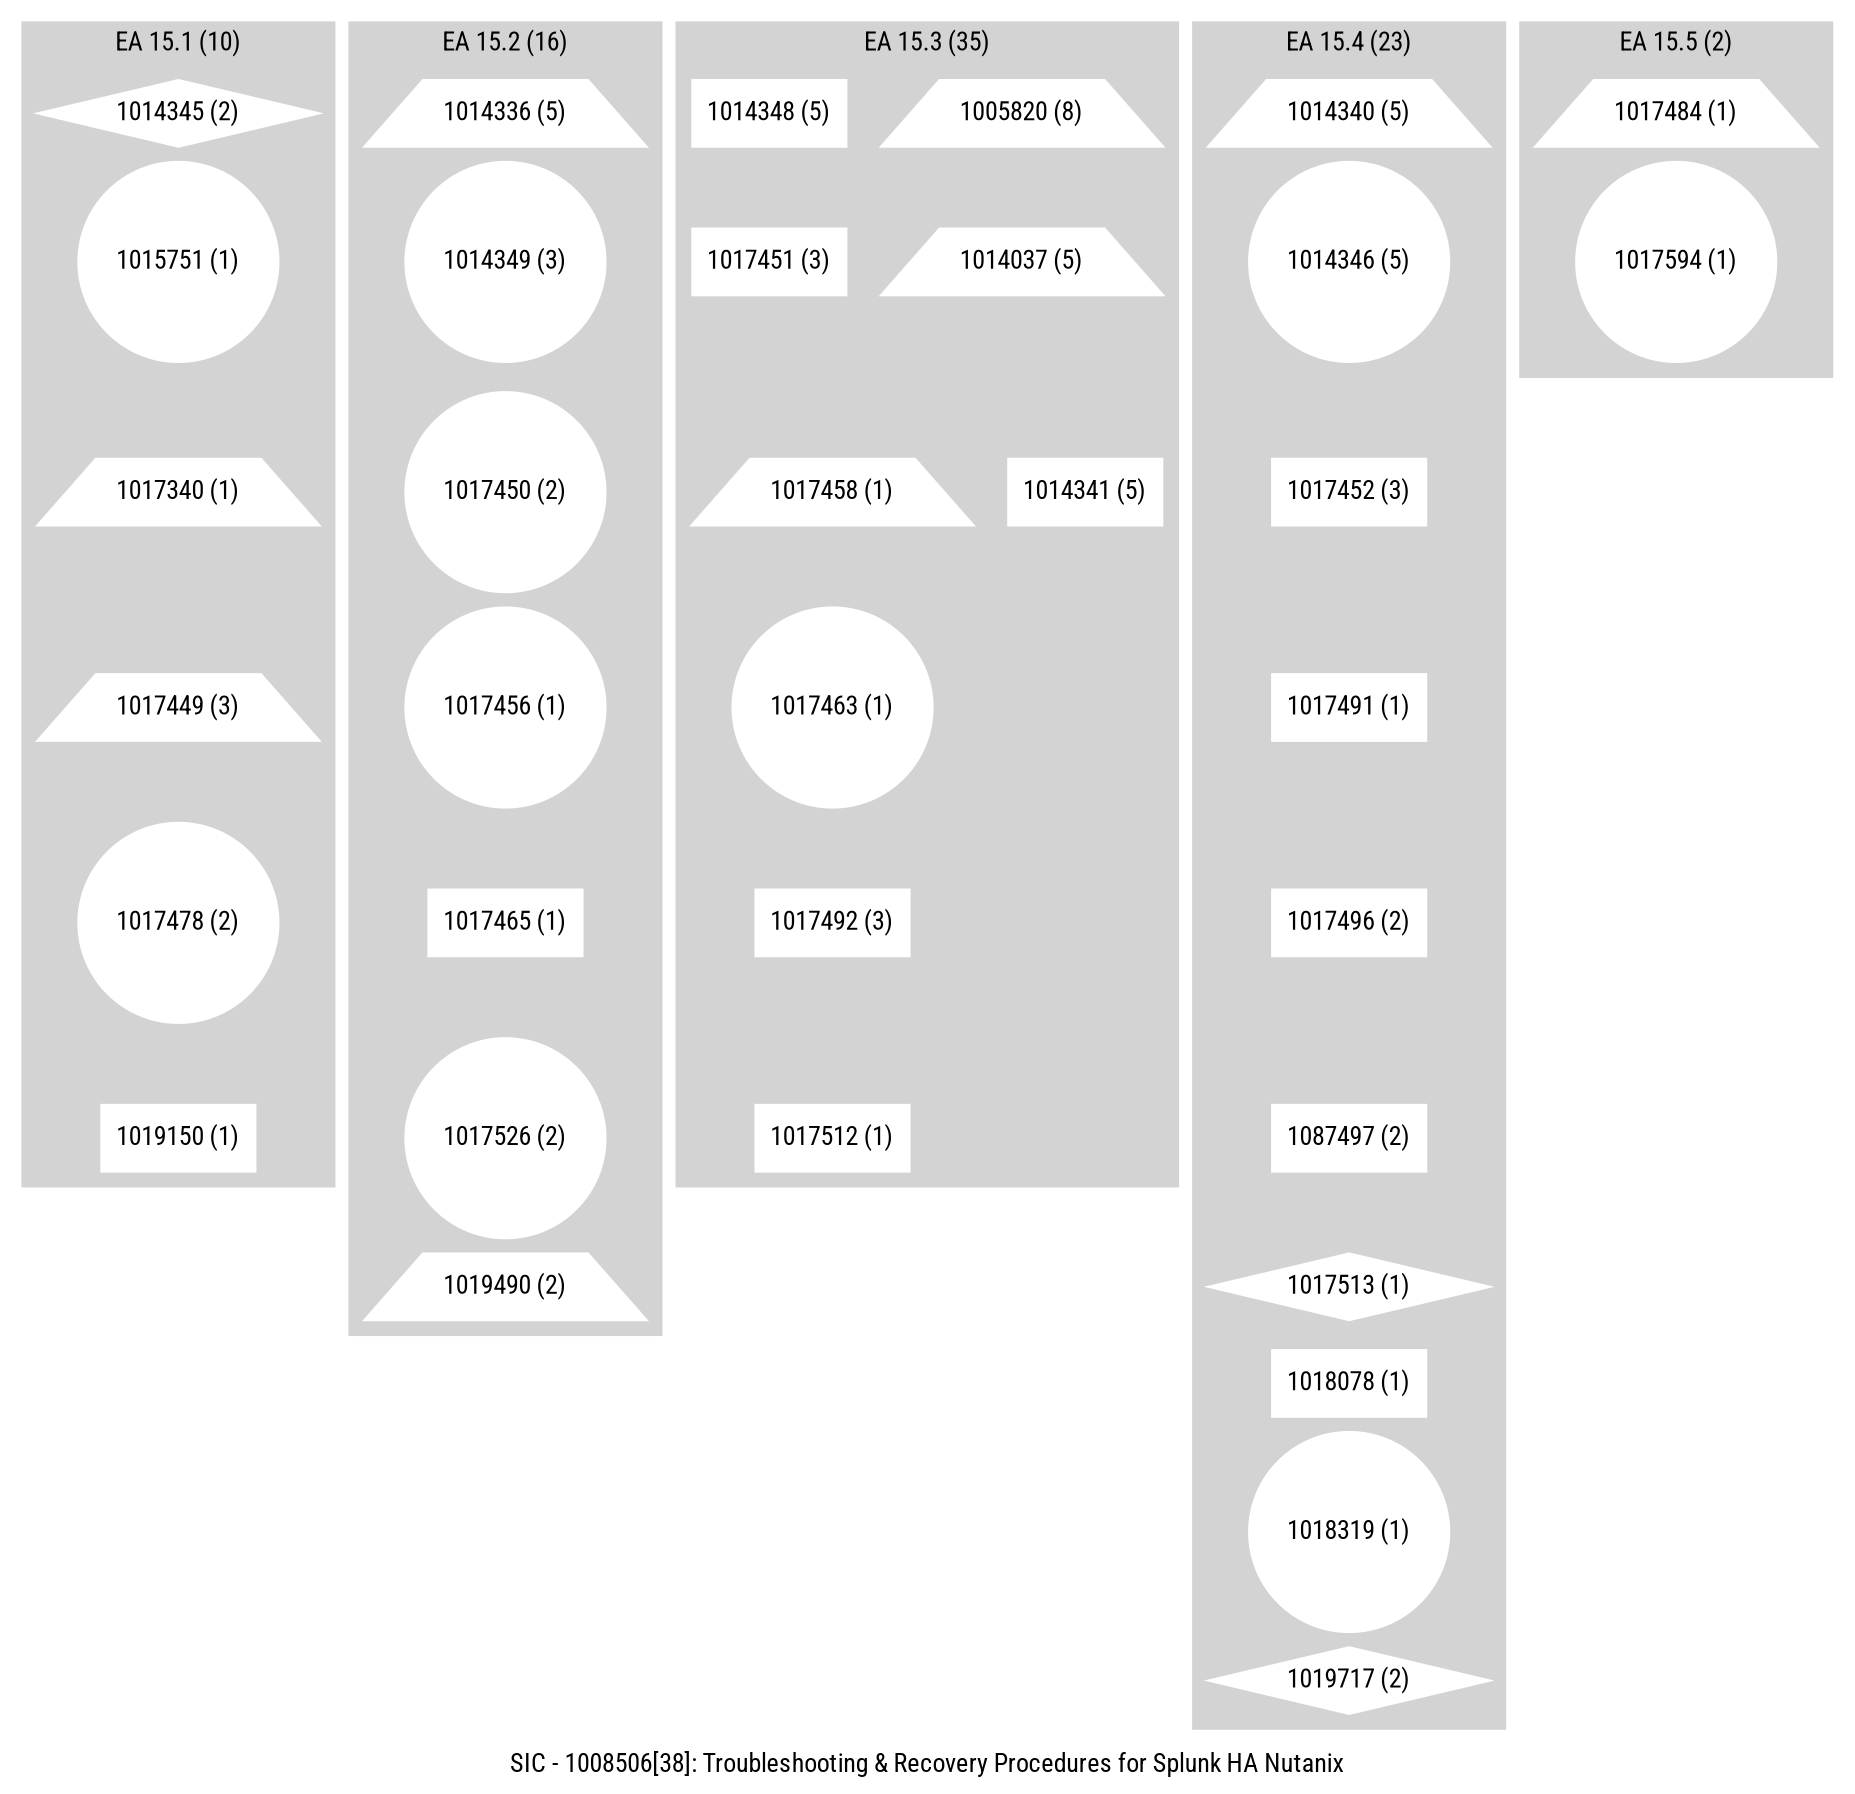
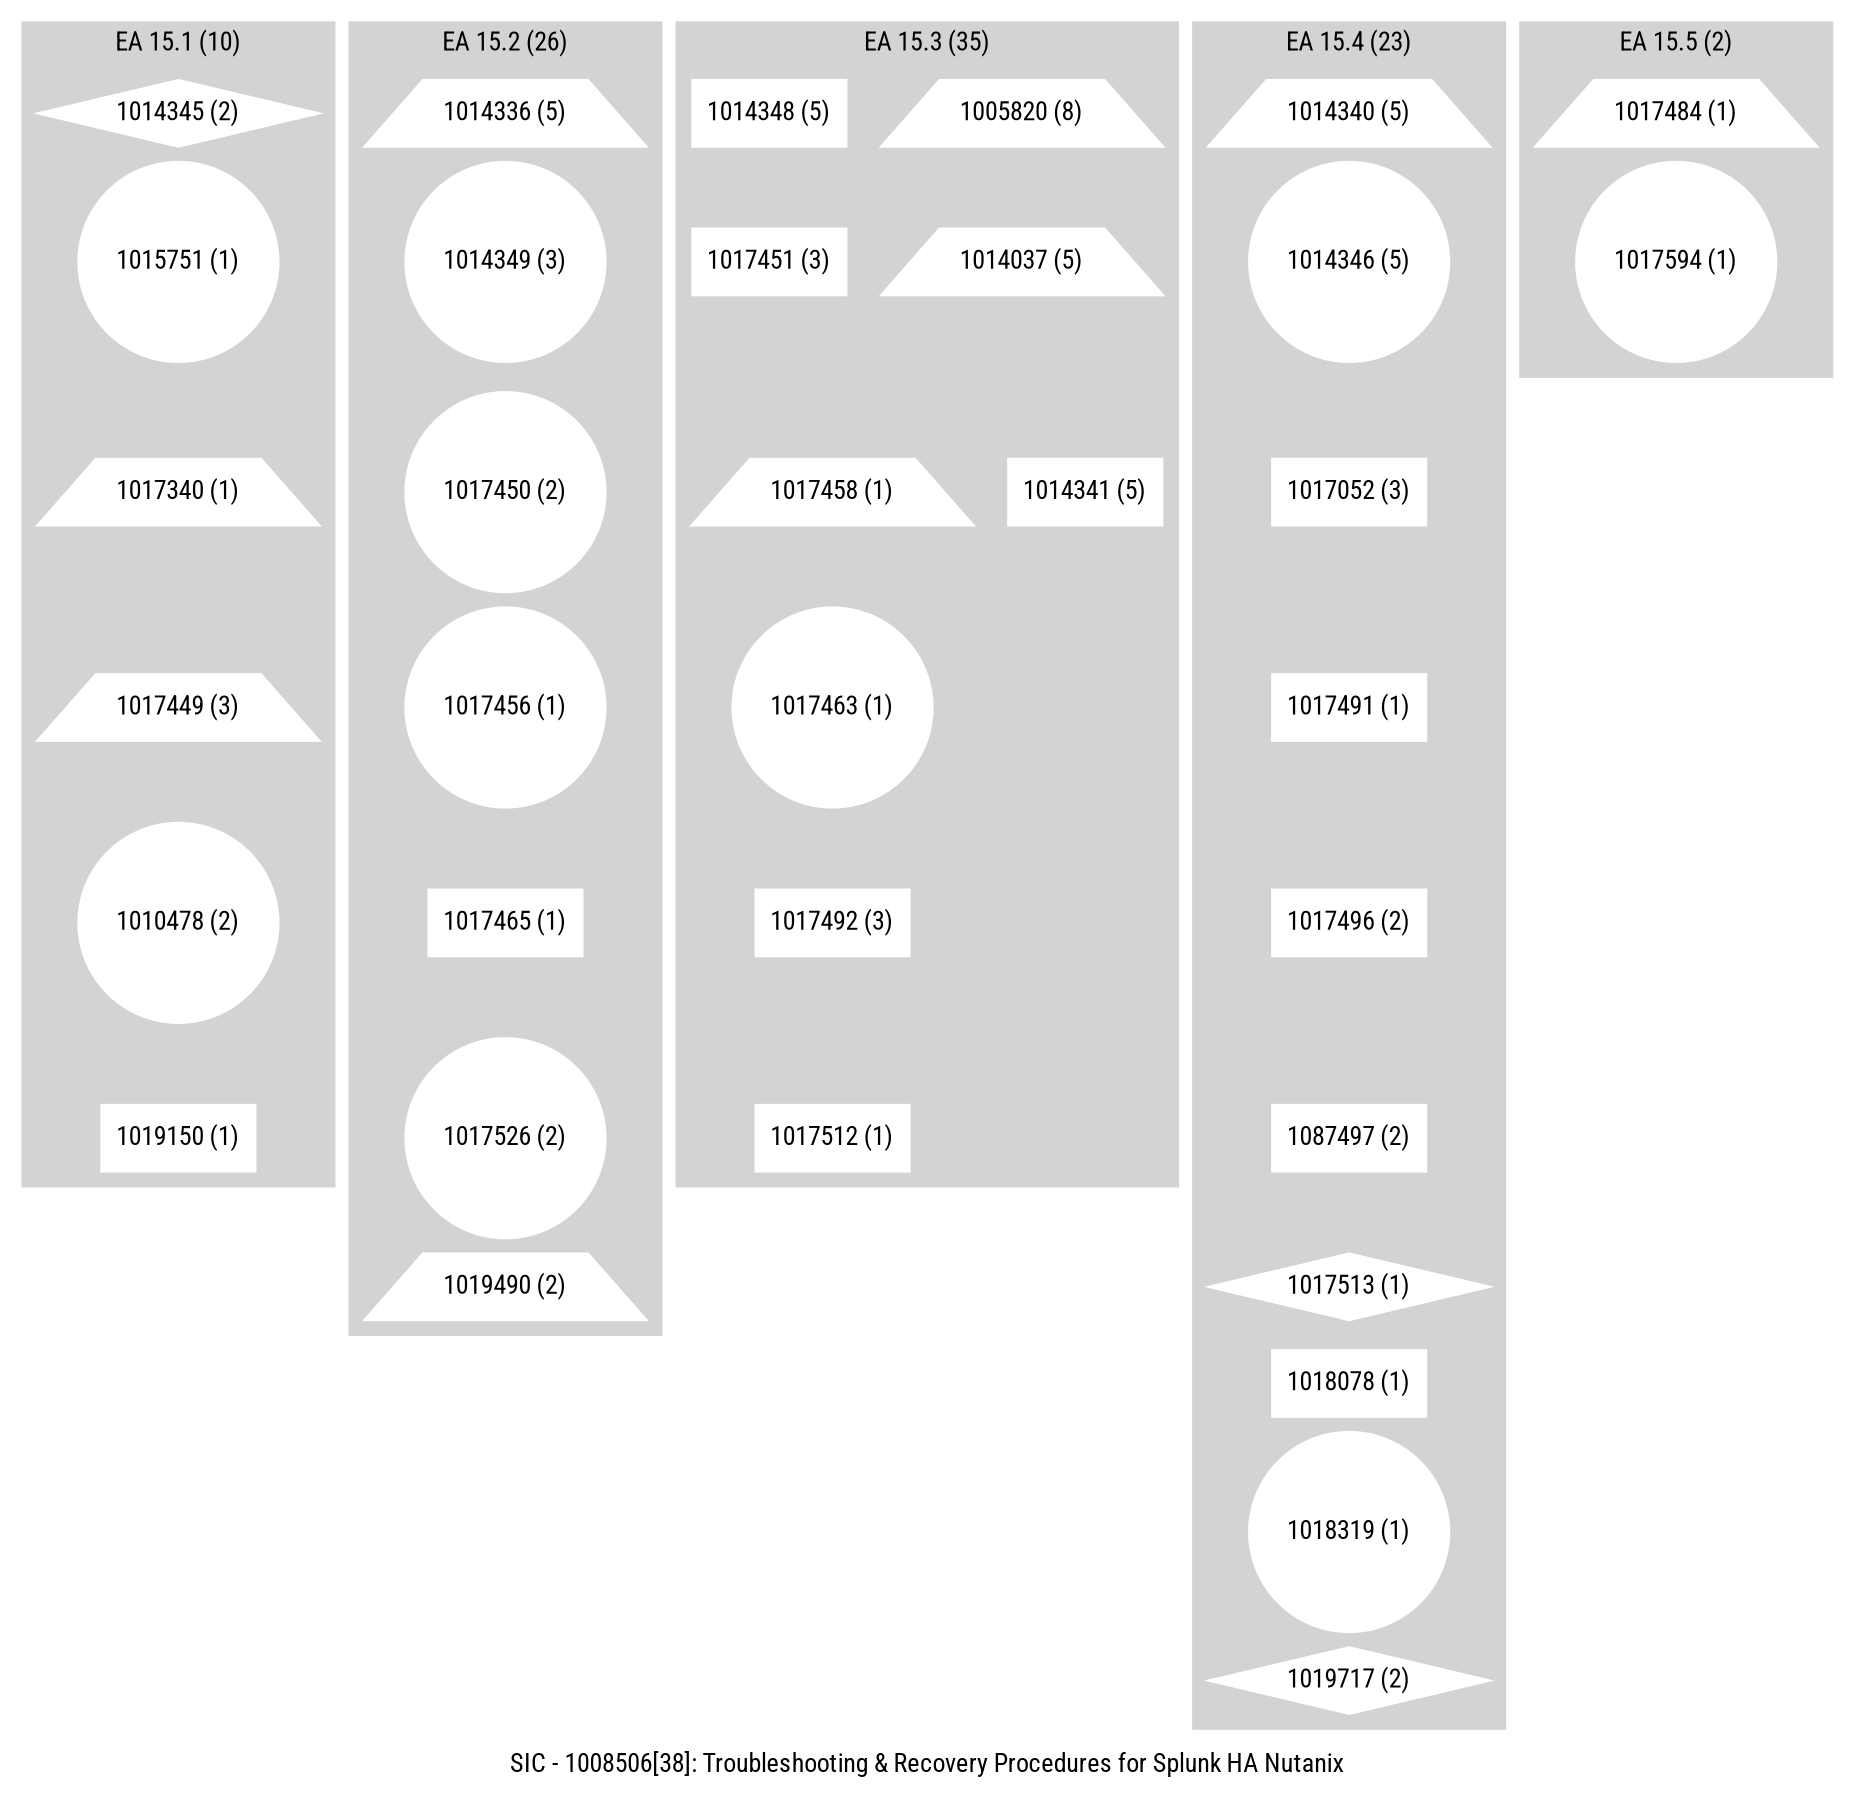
  digraph {
    fontname="Roboto Condensed"
    label="SIC - 1008506[38]: Troubleshooting & Recovery Procedures for Splunk HA Nutanix"
    ranksep=.1
    node [color=white fontname="Roboto Condensed" shape=box style=filled]
    edge [fontname="Roboto Condensed" style=invis]
    "1014345 (2)" [shape=diamond]
    "1015751 (1)" [shape=circle]
    "1017340 (1)" [shape=trapezium]
    "1017449 (3)" [shape=trapezium]
-   "1017478 (2)" [shape=circle]
+   "1017478 (2)" [shape=circle label="1010478 (2)"]
    "1019150 (1)"
    "1014336 (5)" [shape=trapezium]
    "1014349 (3)" [shape=circle]
    "1017450 (2)" [shape=circle]
    "1017456 (1)" [shape=circle]
    "1017465 (1)"
    "1017526 (2)" [shape=circle]
    "1019490 (2)" [shape=trapezium]
    "1005820 (8)" [shape=trapezium]
    n15 [label="1014037 (5)" shape=trapezium]
    "1014341 (5)"
    "1014348 (5)"
    "1017451 (3)"
    "1017458 (1)" [shape=trapezium]
    "1017463 (1)" [shape=circle]
    "1017492 (3)"
    "1017512 (1)"
    "1014340 (5)" [shape=trapezium]
    "1014346 (5)" [shape=circle]
-   "1017452 (3)"
+   "1017452 (3)" [label="1017052 (3)"]
    "1017491 (1)"
    "1017496 (2)"
    n28 [label="1087497 (2)"]
    "1017513 (1)" [shape=diamond]
    "1018078 (1)"
    "1018319 (1)" [shape=circle]
    "1019717 (2)" [shape=diamond]
    "1017484 (1)" [shape=trapezium]
    n34 [label="1017594 (1)" shape=circle]
    subgraph cluster_1 {
      color=lightgrey
      label="EA 15.1 (10)"
      style=filled
      "1014345 (2)"
      "1015751 (1)"
      "1017340 (1)"
      "1017449 (3)"
      "1017478 (2)"
      "1019150 (1)"
    }
    subgraph cluster_2 {
      color=lightgrey
-     label="EA 15.2 (16)"
+     label="EA 15.2 (26)"
      style=filled
      "1014336 (5)"
      "1014349 (3)"
      "1017450 (2)"
      "1017456 (1)"
      "1017465 (1)"
      "1017526 (2)"
      "1019490 (2)"
    }
    subgraph cluster_3 {
      color=lightgrey
      label="EA 15.3 (35)"
      style=filled
      "1005820 (8)"
      n15
      "1014341 (5)"
      "1014348 (5)"
      "1017451 (3)"
      "1017458 (1)"
      "1017463 (1)"
      "1017492 (3)"
      "1017512 (1)"
    }
    subgraph cluster_4 {
      color=lightgrey
      label="EA 15.4 (23)"
      style=filled
      "1014340 (5)"
      "1014346 (5)"
      "1017452 (3)"
      "1017491 (1)"
      "1017496 (2)"
      n28
      "1017513 (1)"
      "1018078 (1)"
      "1018319 (1)"
      "1019717 (2)"
    }
    subgraph cluster_5 {
      color=lightgrey
      label="EA 15.5 (2)"
      style=filled
      "1017484 (1)"
      n34
    }
    "1014345 (2)" -> "1015751 (1)"
    "1015751 (1)" -> "1017340 (1)"
    "1017340 (1)" -> "1017449 (3)"
    "1017449 (3)" -> "1017478 (2)"
    "1017478 (2)" -> "1019150 (1)"
    "1014336 (5)" -> "1014349 (3)"
    "1014349 (3)" -> "1017450 (2)"
    "1017450 (2)" -> "1017456 (1)"
    "1017456 (1)" -> "1017465 (1)"
    "1017465 (1)" -> "1017526 (2)"
    "1017526 (2)" -> "1019490 (2)"
    "1005820 (8)" -> n15
    n15 -> "1014341 (5)"
    "1014348 (5)" -> "1017451 (3)"
    "1017451 (3)" -> "1017458 (1)"
    "1017458 (1)" -> "1017463 (1)"
    "1017463 (1)" -> "1017492 (3)"
    "1017492 (3)" -> "1017512 (1)"
    "1014340 (5)" -> "1014346 (5)"
    "1014346 (5)" -> "1017452 (3)"
    "1017452 (3)" -> "1017491 (1)"
    "1017491 (1)" -> "1017496 (2)"
    "1017496 (2)" -> n28
    n28 -> "1017513 (1)"
    "1017513 (1)" -> "1018078 (1)"
    "1018078 (1)" -> "1018319 (1)"
    "1018319 (1)" -> "1019717 (2)"
    "1017484 (1)" -> n34
  }
